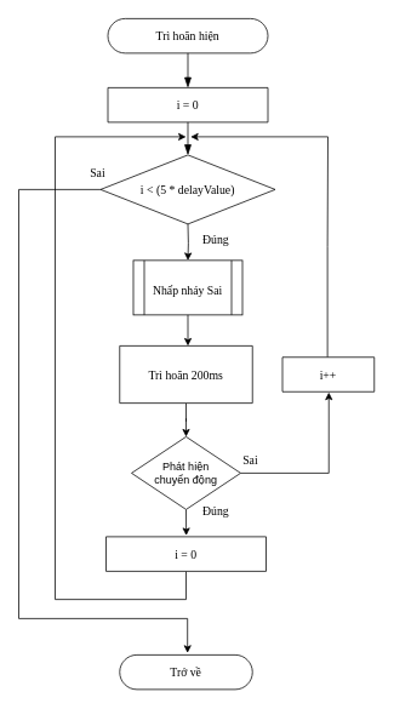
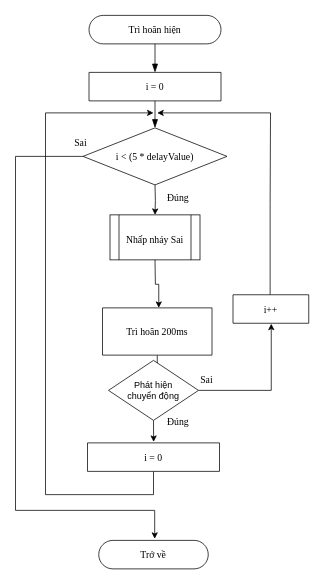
  <mxCell id="0" />
  <mxCell id="1" value="Flowchart" parent="0" />
  <mxCell id="2" value="&lt;font style=&quot;font-size: 13px ; color: rgb(0 , 0 , 0) ; direction: ltr ; letter-spacing: 0px ; line-height: 120% ; opacity: 1&quot;&gt;Trì hoãn hiện&lt;br style=&quot;font-size: 13px&quot;&gt;&lt;/font&gt;" style="verticalAlign=middle;align=center;vsdxID=1;fillColor=#FFFFFF;gradientColor=none;shape=stencil(tVLLDoIwEPyaHkv6iAmcEf+jkQKNtSXbKvj3tlYiiHgx3mZ3Zncz7SBeuk70EjHiPNiTHFTtO8T3iDFlOgnKB4R4hXjZWJAt2IupU92LqIzobK9xw5jmKMlyGqcYuU0d8qgPSa6VmcnzIqPFN7mAY+BgvR2e+l2Sby+ceCxG5TBYL7yyZsFpAa3E4RRutGgXlBuk7Fftj17W1n9ysv2Sf/ESwOtPG6V1isScf89AaKX88OoO);strokeColor=#000000;spacingTop=-1;spacingBottom=-1;spacingLeft=-1;spacingRight=-1;labelBackgroundColor=none;rounded=0;html=1;whiteSpace=wrap;fontFamily=Times New Roman;fontSize=13;" parent="1" vertex="1"><mxGeometry x="118" y="20" width="176" height="38" as="geometry" /></mxCell>
  <mxCell id="3" value="&lt;font style=&quot;font-size: 13px; color: rgb(0, 0, 0); direction: ltr; letter-spacing: 0px; line-height: 120%; opacity: 1;&quot;&gt;i = 0&lt;br style=&quot;font-size: 13px;&quot;&gt;&lt;/font&gt;" style="verticalAlign=middle;align=center;vsdxID=2;fillColor=#FFFFFF;gradientColor=none;shape=stencil(nZBLDoAgDERP0z3SIyjew0SURgSD+Lu9kMZoXLhwN9O+tukAlrNpJg1SzDH4QW/URgNYgZTkjA4UkwJUgGXng+6DX1zLfmoymdXo17xh5zmRJ6Q42BWCfc2oJfdAr+Yv+AP9Cb7OJ3H/2JG1HNGz/84klThPVCc=);strokeColor=#000000;spacingTop=-1;spacingBottom=-1;spacingLeft=-1;spacingRight=-1;labelBackgroundColor=none;rounded=0;html=1;whiteSpace=wrap;fontFamily=Times New Roman;fontSize=13;" parent="1" vertex="1"><mxGeometry x="118" y="96" width="176" height="38" as="geometry" /></mxCell>
  <mxCell id="4" style="edgeStyle=orthogonalEdgeStyle;rounded=0;orthogonalLoop=1;jettySize=auto;html=1;entryX=0.511;entryY=-0.057;entryDx=0;entryDy=0;entryPerimeter=0;" edge="1" parent="1" source="5" target="7"><mxGeometry relative="1" as="geometry"><mxPoint x="206" y="680" as="targetPoint" /><Array as="points"><mxPoint x="20" y="208" /><mxPoint x="20" y="680" /><mxPoint x="206" y="680" /></Array></mxGeometry></mxCell>
  <mxCell id="5" style="vsdxID=3;fillColor=#FFFFFF;gradientColor=none;shape=stencil(UzV2Ls5ILEhVNTIoLinKz04tz0wpyVA1dlE1MsrMy0gtyiwBslSNXVWNndPyi1LTi/JL81Ig/IJEkEoQKze/DGRCBUSfAUiHkUElhGcK4bpBVOZk5iGpNEVVikeloQHZpsK0YlWLz1QgA+HFtMycHEgIIcujBwlQCBKcxq4A);strokeColor=#000000;spacingTop=-1;spacingBottom=-1;spacingLeft=-1;spacingRight=-1;labelBackgroundColor=none;rounded=0;html=1;whiteSpace=wrap;fontFamily=Times New Roman;fontSize=13;" parent="1" vertex="1"><mxGeometry x="110" y="170" width="192" height="76" as="geometry" /></mxCell>
  <mxCell id="6" value="&lt;font style=&quot;font-size: 13px ; color: rgb(0 , 0 , 0) ; direction: ltr ; letter-spacing: 0px ; line-height: 120% ; opacity: 1&quot;&gt;i &amp;lt; (5 * delayValue)&lt;br style=&quot;font-size: 13px&quot;&gt;&lt;/font&gt;" style="text;vsdxID=3;fillColor=none;gradientColor=none;strokeColor=none;spacingTop=-1;spacingBottom=-1;spacingLeft=-1;spacingRight=-1;labelBackgroundColor=none;rounded=0;html=1;whiteSpace=wrap;verticalAlign=middle;align=center;;html=1;fontFamily=Times New Roman;fontSize=13;" parent="5" vertex="1"><mxGeometry x="16.01" y="9.33" width="160.07" height="57.15" as="geometry" /></mxCell>
  <mxCell id="7" value="&lt;font style=&quot;font-size: 13px; color: rgb(0, 0, 0); direction: ltr; letter-spacing: 0px; line-height: 120%; opacity: 1;&quot;&gt;Trở về&lt;br style=&quot;font-size: 13px;&quot;&gt;&lt;/font&gt;" style="verticalAlign=middle;align=center;vsdxID=4;fillColor=#FFFFFF;gradientColor=none;shape=stencil(tVJBDsIgEHwNRwxCTPVc6z+I3bZEhGZBW38vSI2ttV6Mt9md2d0MDBG5a2QLhDPn0Z6gU6VviNgTzpVpAJUPiIiCiLyyCDXaiylT3cqojOhsr3FDn+bWfLXL4hRnt6HD2KM+JLlWZiTfZismvsklHgOH8+046DdJvrzwyVPZK0fReumVNRNOS6yBhlO00rKeUK4DaGftj17m1n9ysvySf/ESwOtPK6V1isSYf89AaKX8iOIO);strokeColor=#000000;spacingTop=-1;spacingBottom=-1;spacingLeft=-1;spacingRight=-1;labelBackgroundColor=none;rounded=0;html=1;whiteSpace=wrap;fontFamily=Times New Roman;fontSize=13;" parent="1" vertex="1"><mxGeometry x="131" y="720" width="146" height="38" as="geometry" /></mxCell>
  <mxCell id="8" style="edgeStyle=orthogonalEdgeStyle;rounded=0;orthogonalLoop=1;jettySize=auto;html=1;entryX=0.5;entryY=0;entryDx=0;entryDy=0;" edge="1" parent="1" source="9" target="19"><mxGeometry relative="1" as="geometry" /></mxCell>
- <mxCell id="9" value="&lt;font style=&quot;font-size: 13px; color: rgb(0, 0, 0); direction: ltr; letter-spacing: 0px; line-height: 120%; opacity: 1;&quot;&gt;Trì hoãn 200ms&lt;br style=&quot;font-size: 13px;&quot;&gt;&lt;/font&gt;" style="verticalAlign=middle;align=center;vsdxID=5;fillColor=#FFFFFF;gradientColor=none;shape=stencil(nZBLDoAgDERP0z3SIyjew0SURgSD+Lu9kMZoXLhwN9O+tukAlrNpJg1SzDH4QW/URgNYgZTkjA4UkwJUgGXng+6DX1zLfmoymdXo17xh5zmRJ6Q42BWCfc2oJfdAr+Yv+AP9Cb7OJ3H/2JG1HNGz/84klThPVCc=);strokeColor=#000000;spacingTop=-1;spacingBottom=-1;spacingLeft=-1;spacingRight=-1;labelBackgroundColor=none;rounded=0;html=1;whiteSpace=wrap;fontFamily=Times New Roman;fontSize=13;" parent="1" vertex="1"><mxGeometry x="131" y="380" width="146" height="63" as="geometry" /></mxCell>
+ <mxCell id="9" value="&lt;font style=&quot;font-size: 13px; color: rgb(0, 0, 0); direction: ltr; letter-spacing: 0px; line-height: 120%; opacity: 1;&quot;&gt;Trì hoãn 200ms&lt;br style=&quot;font-size: 13px;&quot;&gt;&lt;/font&gt;" style="verticalAlign=middle;align=center;vsdxID=5;fillColor=#FFFFFF;gradientColor=none;shape=stencil(nZBLDoAgDERP0z3SIyjew0SURgSD+Lu9kMZoXLhwN9O+tukAlrNpJg1SzDH4QW/URgNYgZTkjA4UkwJUgGXng+6DX1zLfmoymdXo17xh5zmRJ6Q42BWCfc2oJfdAr+Yv+AP9Cb7OJ3H/2JG1HNGz/84klThPVCc=);strokeColor=#000000;spacingTop=-1;spacingBottom=-1;spacingLeft=-1;spacingRight=-1;labelBackgroundColor=none;rounded=0;html=1;whiteSpace=wrap;fontFamily=Times New Roman;fontSize=13;" parent="1" vertex="1"><mxGeometry x="136" y="410" width="146" height="63" as="geometry" /></mxCell>
  <mxCell id="10" style="edgeStyle=orthogonalEdgeStyle;rounded=0;orthogonalLoop=1;jettySize=auto;html=1;" edge="1" parent="1"><mxGeometry relative="1" as="geometry"><mxPoint x="209" y="150" as="targetPoint" /><mxPoint x="359.5" y="392.5" as="sourcePoint" /><Array as="points"><mxPoint x="360" y="271" /><mxPoint x="360" y="150" /></Array></mxGeometry></mxCell>
  <mxCell id="11" value="&lt;font style=&quot;font-size: 13px; color: rgb(0, 0, 0); direction: ltr; letter-spacing: 0px; line-height: 120%; opacity: 1;&quot;&gt;i++&lt;br style=&quot;font-size: 13px;&quot;&gt;&lt;/font&gt;" style="verticalAlign=middle;align=center;vsdxID=6;fillColor=#FFFFFF;gradientColor=none;shape=stencil(nZBLDoAgDERP0z3SIyjew0SURgSD+Lu9kMZoXLhwN9O+tukAlrNpJg1SzDH4QW/URgNYgZTkjA4UkwJUgGXng+6DX1zLfmoymdXo17xh5zmRJ6Q42BWCfc2oJfdAr+Yv+AP9Cb7OJ3H/2JG1HNGz/84klThPVCc=);strokeColor=#000000;spacingTop=-1;spacingBottom=-1;spacingLeft=-1;spacingRight=-1;labelBackgroundColor=none;rounded=0;html=1;whiteSpace=wrap;fontFamily=Times New Roman;fontSize=13;" parent="1" vertex="1"><mxGeometry x="310" y="392.5" width="101" height="38" as="geometry" /></mxCell>
  <mxCell id="12" value="&lt;font style=&quot;font-size: 13px; color: rgb(0, 0, 0); direction: ltr; letter-spacing: 0px; line-height: 120%; opacity: 1;&quot;&gt;Đúng&lt;br style=&quot;font-size: 13px;&quot;&gt;&lt;/font&gt;" style="verticalAlign=middle;align=center;vsdxID=14;fillColor=none;gradientColor=none;shape=stencil(nZBLDoAgDERP0z3SIyjew0SURgSD+Lu9kMZoXLhwN9O+tukAlrNpJg1SzDH4QW/URgNYgZTkjA4UkwJUgGXng+6DX1zLfmoymdXo17xh5zmRJ6Q42BWCfc2oJfdAr+Yv+AP9Cb7OJ3H/2JG1HNGz/84klThPVCc=);strokeColor=none;labelBackgroundColor=none;rounded=0;html=1;whiteSpace=wrap;fontFamily=Times New Roman;fontSize=13;" parent="1" vertex="1"><mxGeometry x="218" y="246" width="38" height="33" as="geometry" /></mxCell>
  <mxCell id="13" value="&lt;font style=&quot;font-size: 13px; color: rgb(0, 0, 0); direction: ltr; letter-spacing: 0px; line-height: 120%; opacity: 1;&quot;&gt;Sai&lt;br style=&quot;font-size: 13px;&quot;&gt;&lt;/font&gt;" style="verticalAlign=middle;align=center;vsdxID=15;fillColor=none;gradientColor=none;shape=stencil(nZBLDoAgDERP0z3SIyjew0SURgSD+Lu9kMZoXLhwN9O+tukAlrNpJg1SzDH4QW/URgNYgZTkjA4UkwJUgGXng+6DX1zLfmoymdXo17xh5zmRJ6Q42BWCfc2oJfdAr+Yv+AP9Cb7OJ3H/2JG1HNGz/84klThPVCc=);strokeColor=none;labelBackgroundColor=none;rounded=0;html=1;whiteSpace=wrap;fontFamily=Times New Roman;fontSize=13;" parent="1" vertex="1"><mxGeometry x="96" y="180" width="22" height="19" as="geometry" /></mxCell>
  <mxCell id="14" value="" style="shape=process;whiteSpace=wrap;html=1;backgroundOutline=1;fontFamily=Times New Roman;fontSize=13;" parent="1" vertex="1"><mxGeometry x="146" y="286" width="120" height="60" as="geometry" /></mxCell>
  <mxCell id="15" style="edgeStyle=orthogonalEdgeStyle;rounded=0;orthogonalLoop=1;jettySize=auto;html=1;entryX=0.514;entryY=0;entryDx=0;entryDy=0;entryPerimeter=0;" edge="1" parent="1" target="9"><mxGeometry relative="1" as="geometry"><mxPoint x="206" y="346" as="sourcePoint" /><mxPoint x="206.044" y="377" as="targetPoint" /></mxGeometry></mxCell>
  <mxCell id="16" value="Nhấp nháy Sai" style="text;html=1;strokeColor=none;fillColor=none;align=center;verticalAlign=middle;whiteSpace=wrap;rounded=0;fontFamily=Times New Roman;fontSize=13;" parent="1" vertex="1"><mxGeometry x="156" y="289" width="100" height="60" as="geometry" /></mxCell>
  <mxCell id="17" style="edgeStyle=orthogonalEdgeStyle;rounded=0;orthogonalLoop=1;jettySize=auto;html=1;exitX=1;exitY=0.5;exitDx=0;exitDy=0;entryX=0.505;entryY=1.018;entryDx=0;entryDy=0;entryPerimeter=0;" edge="1" parent="1" source="19" target="11"><mxGeometry relative="1" as="geometry" /></mxCell>
  <mxCell id="18" style="edgeStyle=orthogonalEdgeStyle;rounded=0;orthogonalLoop=1;jettySize=auto;html=1;exitX=0.5;exitY=1;exitDx=0;exitDy=0;entryX=0.501;entryY=-0.035;entryDx=0;entryDy=0;entryPerimeter=0;" edge="1" parent="1" source="19" target="25"><mxGeometry relative="1" as="geometry" /></mxCell>
  <mxCell id="19" value="" style="rhombus;whiteSpace=wrap;html=1;" vertex="1" parent="1"><mxGeometry x="144" y="480" width="120" height="80" as="geometry" /></mxCell>
  <mxCell id="20" value="Phát hiện chuyển động" style="text;html=1;strokeColor=none;fillColor=none;align=center;verticalAlign=middle;whiteSpace=wrap;rounded=0;" vertex="1" parent="1"><mxGeometry x="159" y="495" width="90" height="50" as="geometry" /></mxCell>
  <mxCell id="21" style="edgeStyle=orthogonalEdgeStyle;rounded=0;orthogonalLoop=1;jettySize=auto;html=1;entryX=0.5;entryY=0;entryDx=0;entryDy=0;" edge="1" parent="1" target="14"><mxGeometry relative="1" as="geometry"><mxPoint x="206" y="246" as="sourcePoint" /></mxGeometry></mxCell>
  <mxCell id="22" value="&lt;font style=&quot;font-size: 13px; color: rgb(0, 0, 0); direction: ltr; letter-spacing: 0px; line-height: 120%; opacity: 1;&quot;&gt;Sai&lt;br style=&quot;font-size: 13px;&quot;&gt;&lt;/font&gt;" style="verticalAlign=middle;align=center;vsdxID=15;fillColor=none;gradientColor=none;shape=stencil(nZBLDoAgDERP0z3SIyjew0SURgSD+Lu9kMZoXLhwN9O+tukAlrNpJg1SzDH4QW/URgNYgZTkjA4UkwJUgGXng+6DX1zLfmoymdXo17xh5zmRJ6Q42BWCfc2oJfdAr+Yv+AP9Cb7OJ3H/2JG1HNGz/84klThPVCc=);strokeColor=none;labelBackgroundColor=none;rounded=0;html=1;whiteSpace=wrap;fontFamily=Times New Roman;fontSize=13;" vertex="1" parent="1"><mxGeometry x="264" y="495" width="22" height="19" as="geometry" /></mxCell>
  <mxCell id="23" value="&lt;font style=&quot;font-size: 13px; color: rgb(0, 0, 0); direction: ltr; letter-spacing: 0px; line-height: 120%; opacity: 1;&quot;&gt;Đúng&lt;br style=&quot;font-size: 13px;&quot;&gt;&lt;/font&gt;" style="verticalAlign=middle;align=center;vsdxID=14;fillColor=none;gradientColor=none;shape=stencil(nZBLDoAgDERP0z3SIyjew0SURgSD+Lu9kMZoXLhwN9O+tukAlrNpJg1SzDH4QW/URgNYgZTkjA4UkwJUgGXng+6DX1zLfmoymdXo17xh5zmRJ6Q42BWCfc2oJfdAr+Yv+AP9Cb7OJ3H/2JG1HNGz/84klThPVCc=);strokeColor=none;labelBackgroundColor=none;rounded=0;html=1;whiteSpace=wrap;fontFamily=Times New Roman;fontSize=13;" vertex="1" parent="1"><mxGeometry x="218" y="545" width="38" height="33" as="geometry" /></mxCell>
  <mxCell id="24" style="edgeStyle=orthogonalEdgeStyle;rounded=0;orthogonalLoop=1;jettySize=auto;html=1;" edge="1" parent="1" source="25"><mxGeometry relative="1" as="geometry"><mxPoint x="204" y="150" as="targetPoint" /><Array as="points"><mxPoint x="204" y="659" /><mxPoint x="60" y="659" /><mxPoint x="60" y="150" /></Array></mxGeometry></mxCell>
  <mxCell id="25" value="&lt;font style=&quot;font-size: 13px; color: rgb(0, 0, 0); direction: ltr; letter-spacing: 0px; line-height: 120%; opacity: 1;&quot;&gt;i = 0&lt;br style=&quot;font-size: 13px;&quot;&gt;&lt;/font&gt;" style="verticalAlign=middle;align=center;vsdxID=2;fillColor=#FFFFFF;gradientColor=none;shape=stencil(nZBLDoAgDERP0z3SIyjew0SURgSD+Lu9kMZoXLhwN9O+tukAlrNpJg1SzDH4QW/URgNYgZTkjA4UkwJUgGXng+6DX1zLfmoymdXo17xh5zmRJ6Q42BWCfc2oJfdAr+Yv+AP9Cb7OJ3H/2JG1HNGz/84klThPVCc=);strokeColor=#000000;spacingTop=-1;spacingBottom=-1;spacingLeft=-1;spacingRight=-1;labelBackgroundColor=none;rounded=0;html=1;whiteSpace=wrap;fontFamily=Times New Roman;fontSize=13;" vertex="1" parent="1"><mxGeometry x="116" y="590" width="176" height="38" as="geometry" /></mxCell>
  <mxCell id="26" value="Connector" parent="0" />
  <mxCell id="27" parent="26" vertex="1"><mxGeometry x="206" y="166" as="geometry" /></mxCell>
  <mxCell id="28" style="vsdxID=7;edgeStyle=none;startArrow=none;endArrow=blockThin;startSize=9;endSize=9;spacingTop=0;spacingBottom=0;spacingLeft=0;spacingRight=0;verticalAlign=middle;html=1;labelBackgroundColor=#ffffff;rounded=0;exitX=0.5;exitY=1;exitDx=0;exitDy=0;exitPerimeter=0;entryX=0.5;entryY=0;entryDx=0;entryDy=0;entryPerimeter=0;endFill=1;" parent="26" source="2" target="3" edge="1"><mxGeometry relative="1" as="geometry"><mxPoint x="12" as="offset" /><Array as="points" /></mxGeometry></mxCell>
  <mxCell id="29" style="vsdxID=8;edgeStyle=none;startArrow=none;endArrow=blockThin;startSize=9;endSize=9;spacingTop=0;spacingBottom=0;spacingLeft=0;spacingRight=0;verticalAlign=middle;html=1;labelBackgroundColor=#ffffff;rounded=0;exitX=0.5;exitY=1;exitDx=0;exitDy=0;exitPerimeter=0;entryX=0.5;entryY=0;entryDx=0;entryDy=0;entryPerimeter=0;endFill=1;" parent="26" source="3" target="5" edge="1"><mxGeometry relative="1" as="geometry"><mxPoint x="12" y="-1" as="offset" /><Array as="points" /></mxGeometry></mxCell>
